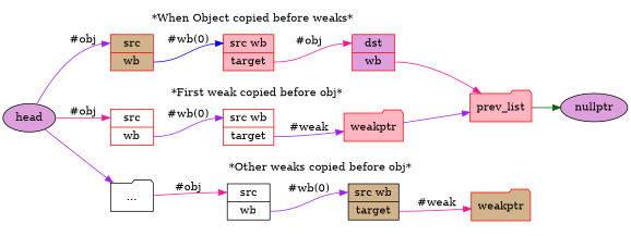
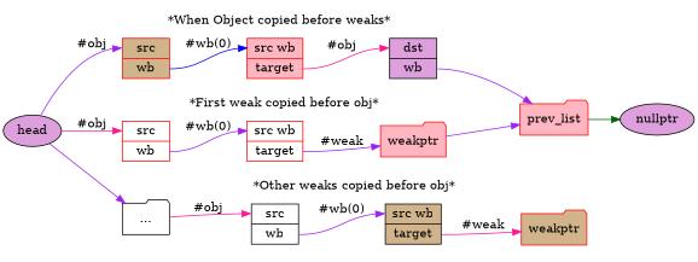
  digraph {
    penwidth=0
    rankdir=LR
    node [color=red fillcolor=white shape=record style=filled]
    edge [color=purple headport=h]
    n1 [fillcolor=tan label="<h>src|<wb>wb"]
    n2 [fillcolor=lightpink label="<h>src wb|<t>target"]
-   n3 [fillcolor=plum label="<h>dst|<wb>wb"]
+   n3 [color=black fillcolor=plum label="<h>dst|<wb>wb"]
    n4 [label="<h>src|<wb>wb"]
    n5 [label="<h>src wb|<t>target"]
    n6 [fillcolor=lightpink label=weakptr shape=folder]
    n7 [label="..." shape=folder color=""]
    n8 [label="<h>src|<wb>wb" color=""]
    n9 [fillcolor=tan label="<h>src wb|<t>target" color=""]
    n10 [fillcolor=tan label=weakptr shape=folder]
    prev_list [fillcolor=lightpink shape=folder]
    nullptr [fillcolor=plum shape=ellipse color=""]
    head [fillcolor=plum shape=ellipse color=""]
    subgraph cluster_1 {
      label="*When Object copied before weaks*"
      n1
      n2
      n3
    }
    subgraph cluster_2 {
      label="*First weak copied before obj*"
      n4
      n5
      n6
    }
    subgraph cluster_3 {
      label="*Other weaks copied before obj*"
      n7
      n8
      n9
      n10
    }
    n1 -> n2 [color=blue label="#wb(0)" tailport=wb]
    n2 -> n3 [color=deeppink label="#obj" tailport=t]
-   n3 -> prev_list [color=deeppink tailport=wb]
+   n3 -> prev_list [tailport=wb]
    n4 -> n5 [label="#wb(0)" tailport=wb]
    n5 -> n6 [label="#weak" tailport=t]
    n6 -> prev_list
    n7 -> n8 [color=deeppink label="#obj"]
    n8 -> n9 [label="#wb(0)" tailport=wb]
    n9 -> n10 [color=deeppink label="#weak" tailport=t]
    prev_list -> nullptr [color=darkgreen]
    head -> n1 [label="#obj"]
    head -> n4 [color=deeppink label="#obj"]
    head -> n7
  }
